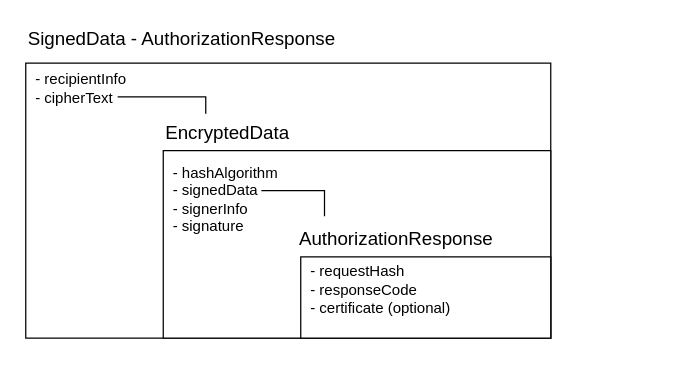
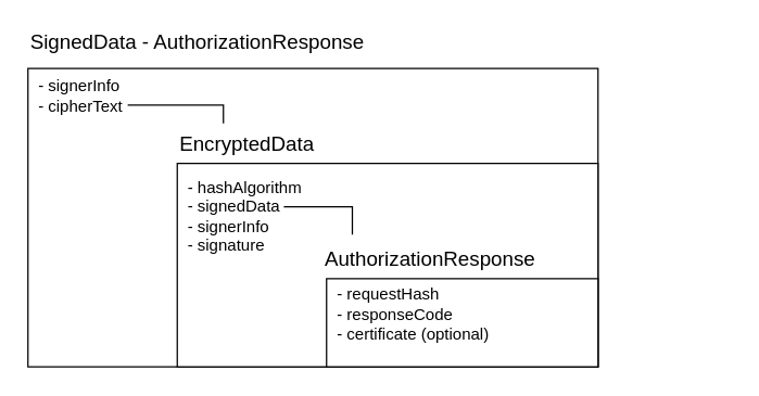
  <mxCell id="0" />
  <mxCell id="1" parent="0" />
  <mxCell id="2" value="" style="rounded=0;whiteSpace=wrap;html=1;fontSize=15;" parent="1" vertex="1"><mxGeometry x="20" y="50" width="420" height="220" as="geometry" /></mxCell>
  <mxCell id="3" value="" style="rounded=0;whiteSpace=wrap;html=1;fontSize=15;" parent="1" vertex="1"><mxGeometry x="130" y="120" width="310" height="150" as="geometry" /></mxCell>
  <mxCell id="4" value="" style="rounded=0;whiteSpace=wrap;html=1;fontSize=15;" parent="1" vertex="1"><mxGeometry x="240" y="205" width="200" height="65" as="geometry" /></mxCell>
  <mxCell id="5" value="SignedData - AuthorizationResponse" style="text;html=1;strokeColor=none;fillColor=none;align=left;verticalAlign=middle;whiteSpace=wrap;rounded=0;fontSize=15;horizontal=1;" parent="1" vertex="1"><mxGeometry x="20" y="20" width="300" height="20" as="geometry" /></mxCell>
  <mxCell id="6" value="EncryptedData " style="text;html=1;strokeColor=none;fillColor=none;align=left;verticalAlign=middle;whiteSpace=wrap;rounded=0;fontSize=15;" parent="1" vertex="1"><mxGeometry x="130" y="95" width="300" height="20" as="geometry" /></mxCell>
  <mxCell id="7" value="AuthorizationResponse" style="text;html=1;strokeColor=none;fillColor=none;align=left;verticalAlign=middle;whiteSpace=wrap;rounded=0;fontSize=15;" parent="1" vertex="1"><mxGeometry x="237" y="180" width="300" height="20" as="geometry" /></mxCell>
- <mxCell id="8" value="&lt;div style=&quot;font-size: 14px&quot;&gt;&lt;font style=&quot;font-size: 12px&quot;&gt;- recipientInfo&lt;/font&gt;&lt;/div&gt;&lt;div style=&quot;font-size: 12px&quot;&gt;&lt;font style=&quot;font-size: 12px&quot;&gt;- cipherText&lt;br&gt;&lt;/font&gt;&lt;/div&gt;" style="text;html=1;strokeColor=none;fillColor=none;align=left;verticalAlign=middle;whiteSpace=wrap;rounded=0;fontSize=15;" parent="1" vertex="1"><mxGeometry x="26" y="39" width="110" height="60" as="geometry" /></mxCell>
+ <mxCell id="8" value="&lt;div style=&quot;font-size: 14px&quot;&gt;&lt;font style=&quot;font-size: 12px&quot;&gt;- signerInfo&lt;/font&gt;&lt;/div&gt;&lt;div style=&quot;font-size: 12px&quot;&gt;&lt;font style=&quot;font-size: 12px&quot;&gt;- cipherText&lt;br&gt;&lt;/font&gt;&lt;/div&gt;" style="text;html=1;strokeColor=none;fillColor=none;align=left;verticalAlign=middle;whiteSpace=wrap;rounded=0;fontSize=15;" parent="1" vertex="1"><mxGeometry x="26" y="39" width="110" height="60" as="geometry" /></mxCell>
  <mxCell id="9" value="" style="shape=partialRectangle;whiteSpace=wrap;html=1;bottom=0;right=0;fillColor=none;fontSize=15;align=left;direction=south;" parent="1" vertex="1"><mxGeometry x="94" y="77" width="70" height="13" as="geometry" /></mxCell>
  <mxCell id="10" value="&lt;div style=&quot;font-size: 14px&quot;&gt;&lt;font style=&quot;font-size: 12px&quot;&gt;- hashAlgorithm&lt;br&gt;&lt;/font&gt;&lt;/div&gt;&lt;div style=&quot;font-size: 12px&quot;&gt;&lt;font style=&quot;font-size: 12px&quot;&gt;- signedData&lt;br&gt;&lt;/font&gt;&lt;/div&gt;&lt;div style=&quot;font-size: 12px&quot;&gt;&lt;font style=&quot;font-size: 12px&quot;&gt;- signerInfo&lt;/font&gt;&lt;/div&gt;&lt;div style=&quot;font-size: 12px&quot;&gt;&lt;font style=&quot;font-size: 12px&quot;&gt;- signature&lt;br&gt;&lt;/font&gt;&lt;/div&gt;" style="text;html=1;strokeColor=none;fillColor=none;align=left;verticalAlign=middle;whiteSpace=wrap;rounded=0;fontSize=15;" parent="1" vertex="1"><mxGeometry x="136" y="127.5" width="110" height="60" as="geometry" /></mxCell>
  <mxCell id="11" value="" style="shape=partialRectangle;whiteSpace=wrap;html=1;bottom=0;right=0;fillColor=none;fontSize=15;align=left;direction=south;" parent="1" vertex="1"><mxGeometry x="209" y="152" width="50" height="20" as="geometry" /></mxCell>
  <mxCell id="12" value="&lt;div style=&quot;font-size: 14px&quot;&gt;&lt;font style=&quot;font-size: 12px&quot;&gt;- requestHash&lt;br&gt;&lt;/font&gt;&lt;/div&gt;&lt;div style=&quot;font-size: 12px&quot;&gt;&lt;font style=&quot;font-size: 12px&quot;&gt;- responseCode&lt;br&gt;&lt;/font&gt;&lt;/div&gt;&lt;div style=&quot;font-size: 12px&quot;&gt;&lt;font style=&quot;font-size: 12px&quot;&gt;- certificate (optional)&lt;br&gt;&lt;/font&gt;&lt;/div&gt;" style="text;html=1;strokeColor=none;fillColor=none;align=left;verticalAlign=middle;whiteSpace=wrap;rounded=0;fontSize=15;" parent="1" vertex="1"><mxGeometry x="246" y="200" width="165" height="60" as="geometry" /></mxCell>
